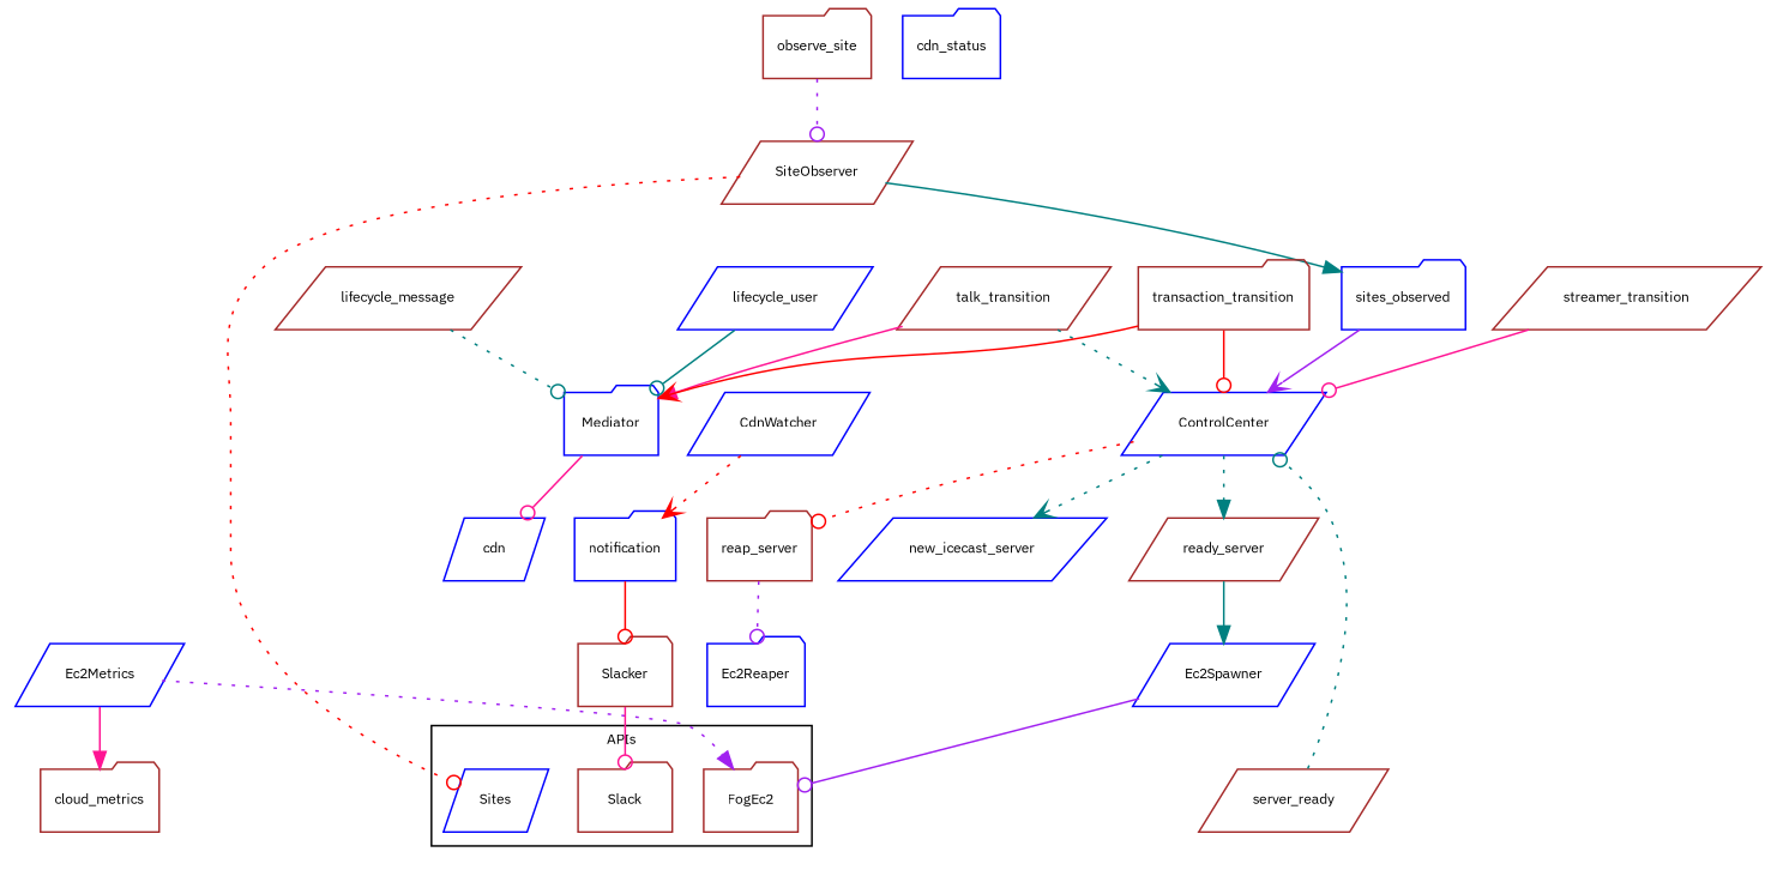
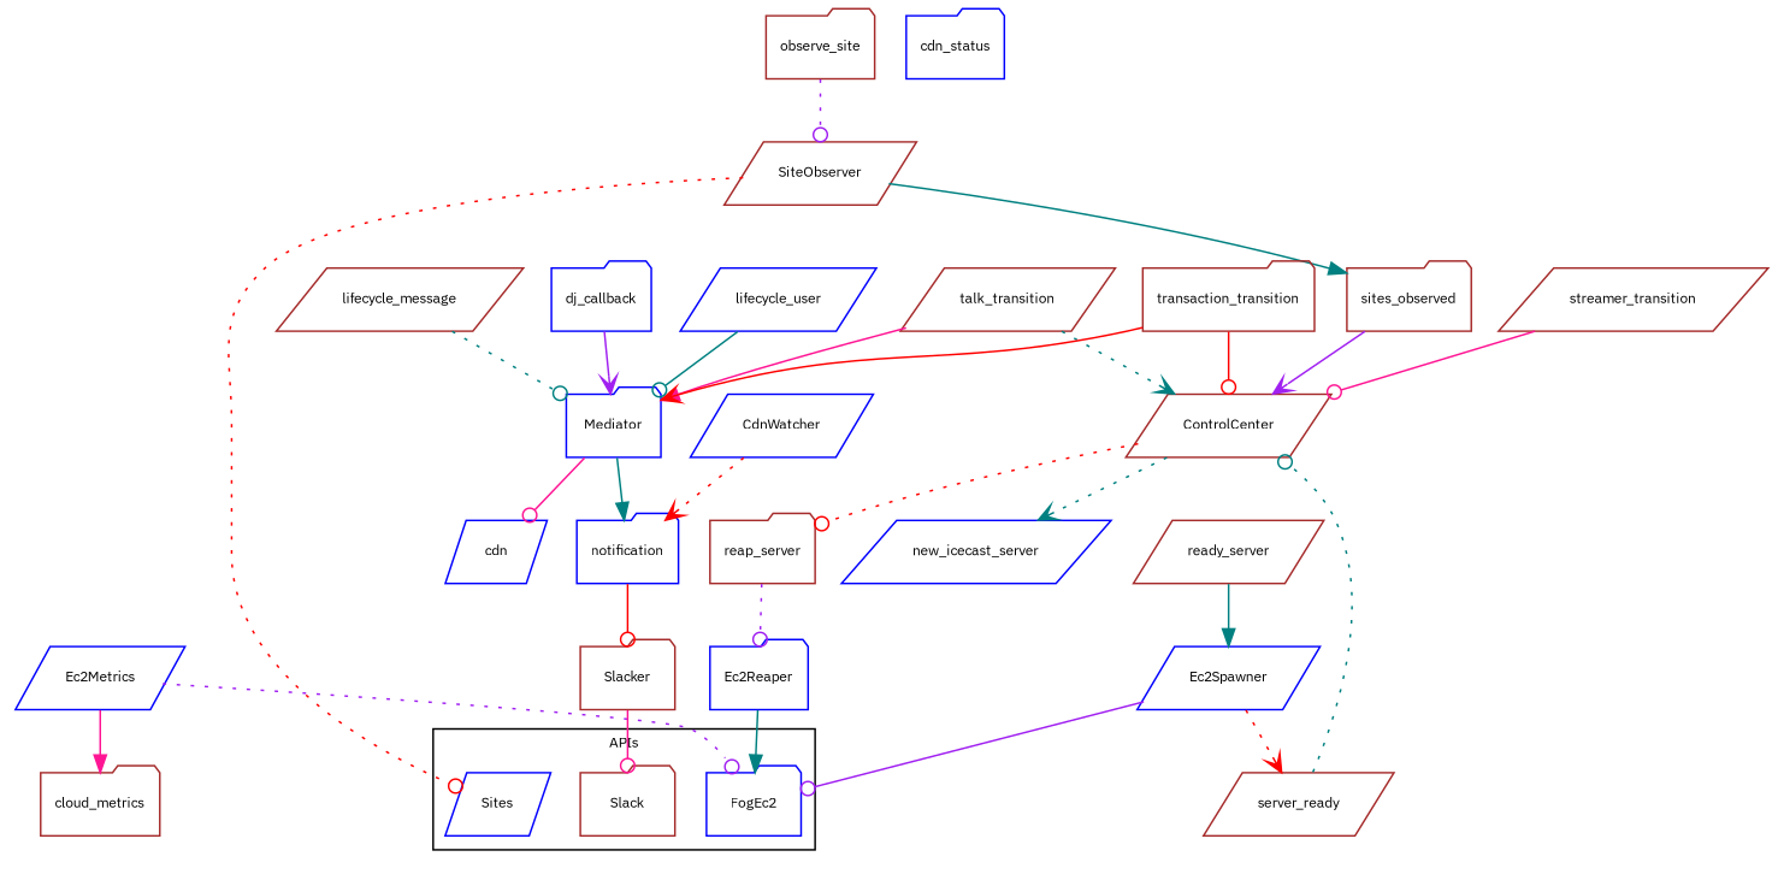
  digraph {
    fontname="IBM Plex Sans"
    fontsize=8
    node [color=brown fontname="IBM Plex Sans" fontsize=8 shape=parallelogram]
    edge [arrowhead=odot arrowtail=none color=teal fontname="IBM Plex Sans" fontsize=8 style=solid]
-   FogEc2 [shape=folder]
+   FogEc2 [color=blue shape=folder]
    Sites [color=blue]
    Slack [shape=folder]
    Ec2Metrics [color=blue]
    cloud_metrics [shape=folder]
    CdnWatcher [color=blue]
    notification [color=blue shape=folder]
    Slacker [shape=folder]
    SiteObserver
-   sites_observed [color=blue shape=folder]
-   ControlCenter [color=blue]
+   sites_observed [shape=folder]
+   ControlCenter
    n12 [label=ready_server]
    new_icecast_server [color=blue]
    reap_server [shape=folder]
    Ec2Spawner [color=blue]
    Ec2Reaper [color=blue shape=folder]
    Mediator [color=blue shape=folder]
    n18 [color=blue label=cdn]
    server_ready
    cdn_status [color=blue shape=folder]
    observe_site [shape=folder]
    streamer_transition
    talk_transition
    transaction_transition [shape=folder]
+   dj_callback [color=blue shape=folder]
    lifecycle_user [color=blue]
    lifecycle_message
    subgraph cluster_1 {
      label=APIs
      FogEc2
      Sites
      Slack
    }
-   Ec2Metrics -> FogEc2 [arrowhead=normal color=purple style=dotted]
+   Ec2Metrics -> FogEc2 [color=purple style=dotted]
    Ec2Metrics -> cloud_metrics [arrowhead=normal color=deeppink]
    CdnWatcher -> notification [arrowhead=vee color=red style=dotted]
    notification -> Slacker [color=red]
    Slacker -> Slack [color=deeppink]
    SiteObserver -> Sites [color=red style=dotted]
    SiteObserver -> sites_observed [arrowhead=normal]
    sites_observed -> ControlCenter [arrowhead=vee color=purple]
-   ControlCenter -> n12 [arrowhead=normal style=dotted]
    ControlCenter -> new_icecast_server [arrowhead=vee style=dotted]
    ControlCenter -> reap_server [color=red style=dotted]
    n12 -> Ec2Spawner [arrowhead=normal]
    reap_server -> Ec2Reaper [color=purple style=dotted]
    Ec2Spawner -> FogEc2 [color=purple]
+   Ec2Spawner -> server_ready [arrowhead=vee color=red style=dotted]
+   Ec2Reaper -> FogEc2 [arrowhead=normal]
+   Mediator -> notification [arrowhead=normal]
    Mediator -> n18 [color=deeppink]
    server_ready -> ControlCenter [style=dotted]
    observe_site -> SiteObserver [color=purple style=dotted]
    streamer_transition -> ControlCenter [color=deeppink]
    talk_transition -> ControlCenter [arrowhead=vee style=dotted]
    talk_transition -> Mediator [arrowhead=normal color=deeppink]
    transaction_transition -> ControlCenter [color=red]
    transaction_transition -> Mediator [arrowhead=vee color=red]
+   dj_callback -> Mediator [arrowhead=vee color=purple]
    lifecycle_user -> Mediator
    lifecycle_message -> Mediator [style=dotted]
  }
